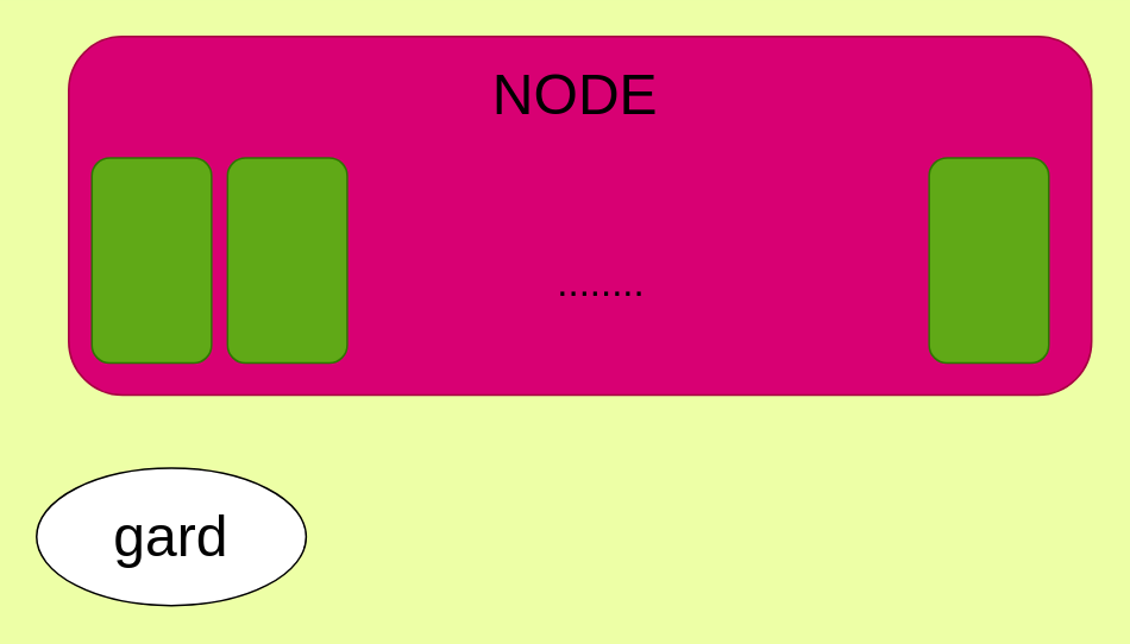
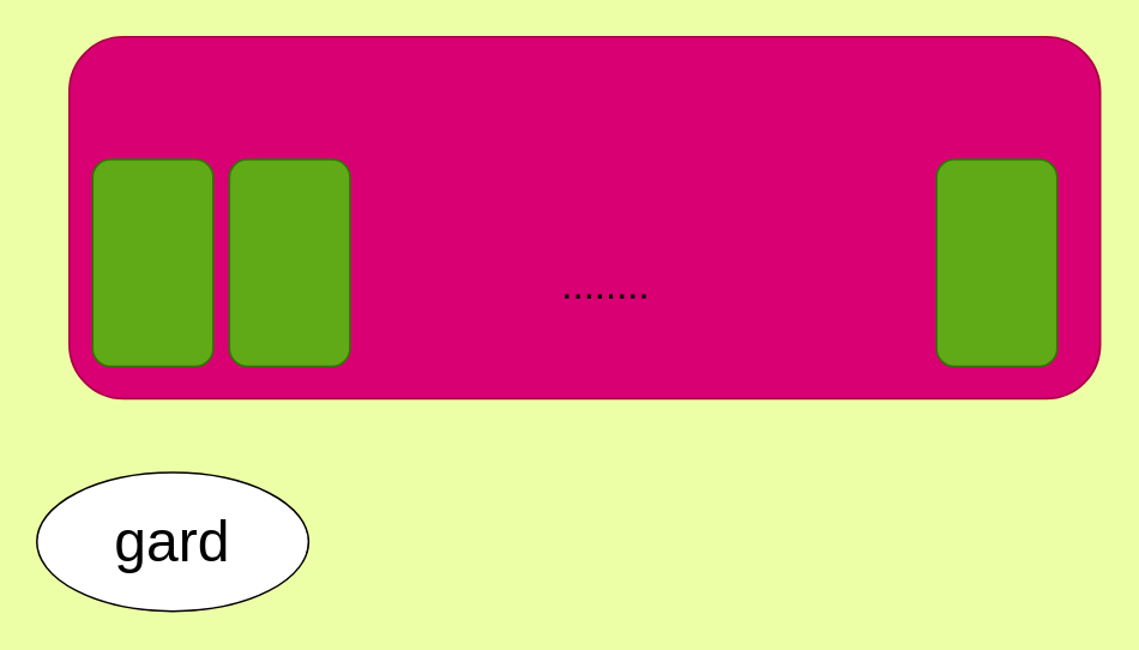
  <mxCell id="0" />
  <mxCell id="1" parent="0" />
  <mxCell id="2" value="" style="rounded=1;whiteSpace=wrap;html=1;fillColor=#d80073;strokeColor=#A50040;fontColor=#ffffff;" vertex="1" parent="1"><mxGeometry x="38" y="20" width="573" height="201" as="geometry" /></mxCell>
  <mxCell id="3" value="" style="rounded=1;whiteSpace=wrap;html=1;fillColor=#60a917;strokeColor=#2D7600;fontColor=#ffffff;" vertex="1" parent="1"><mxGeometry x="51" y="88" width="67" height="115" as="geometry" /></mxCell>
  <mxCell id="4" value="" style="rounded=1;whiteSpace=wrap;html=1;fillColor=#60a917;strokeColor=#2D7600;fontColor=#ffffff;" vertex="1" parent="1"><mxGeometry x="127" y="88" width="67" height="115" as="geometry" /></mxCell>
  <mxCell id="5" value="" style="rounded=1;whiteSpace=wrap;html=1;fillColor=#60a917;strokeColor=#2D7600;fontColor=#ffffff;" vertex="1" parent="1"><mxGeometry x="520" y="88" width="67" height="115" as="geometry" /></mxCell>
  <mxCell id="6" value="........" style="text;html=1;strokeColor=none;fillColor=none;align=center;verticalAlign=middle;whiteSpace=wrap;rounded=0;fontSize=22;" vertex="1" parent="1"><mxGeometry x="230" y="149" width="213" height="20" as="geometry" /></mxCell>
- <mxCell id="7" value="NODE" style="text;html=1;strokeColor=none;fillColor=none;align=center;verticalAlign=middle;whiteSpace=wrap;rounded=0;fontSize=32;" vertex="1" parent="1"><mxGeometry x="267" y="34" width="110" height="38" as="geometry" /></mxCell>
  <mxCell id="8" value="gard" style="ellipse;whiteSpace=wrap;html=1;fontSize=32;" vertex="1" parent="1"><mxGeometry x="20" y="262" width="151" height="77" as="geometry" /></mxCell>
